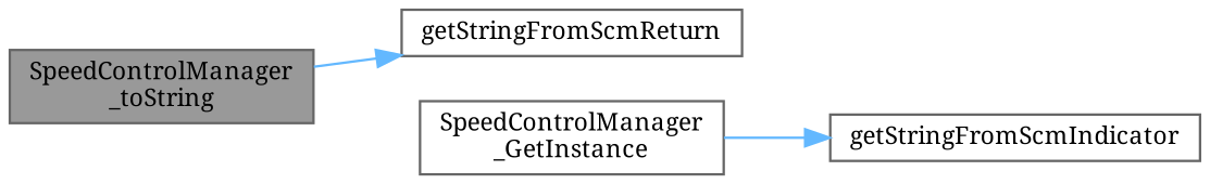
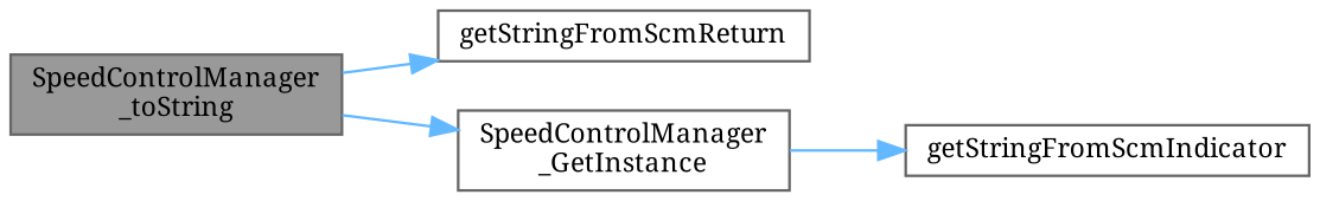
  digraph {
    fontname="Noto Serif"
    rankdir=LR
    node [color=grey40 fillcolor=white fontname="Noto Serif" fontsize=10 shape=box style=filled]
    edge [color=steelblue1 fontname="Noto Serif" fontsize=10 labelfontname=Helvetica labelfontsize=10 style=solid]
    n1 [color=gray40 fillcolor=grey60 fontcolor=black height=0.2 label="SpeedControlManager\l_toString" width=0.4]
    n2 [height=0.2 label=getStringFromScmReturn width=0.4]
    n3 [height=0.2 label="SpeedControlManager\l_GetInstance" width=0.4]
    n4 [height=0.2 label=getStringFromScmIndicator width=0.4]
    n1 -> n2
+   n1 -> n3
    n3 -> n4
  }
